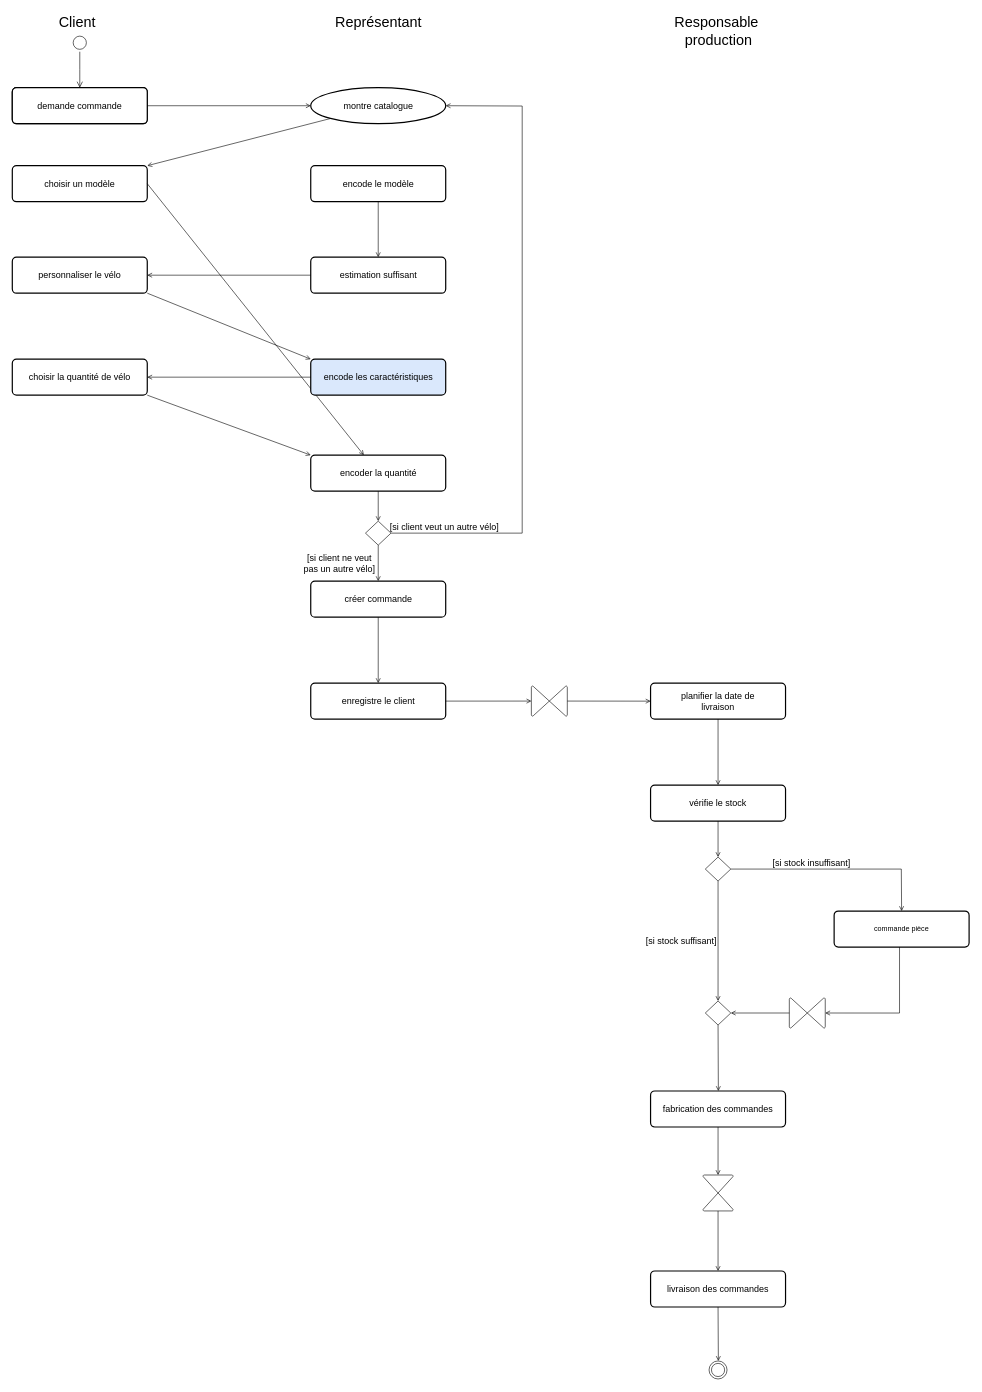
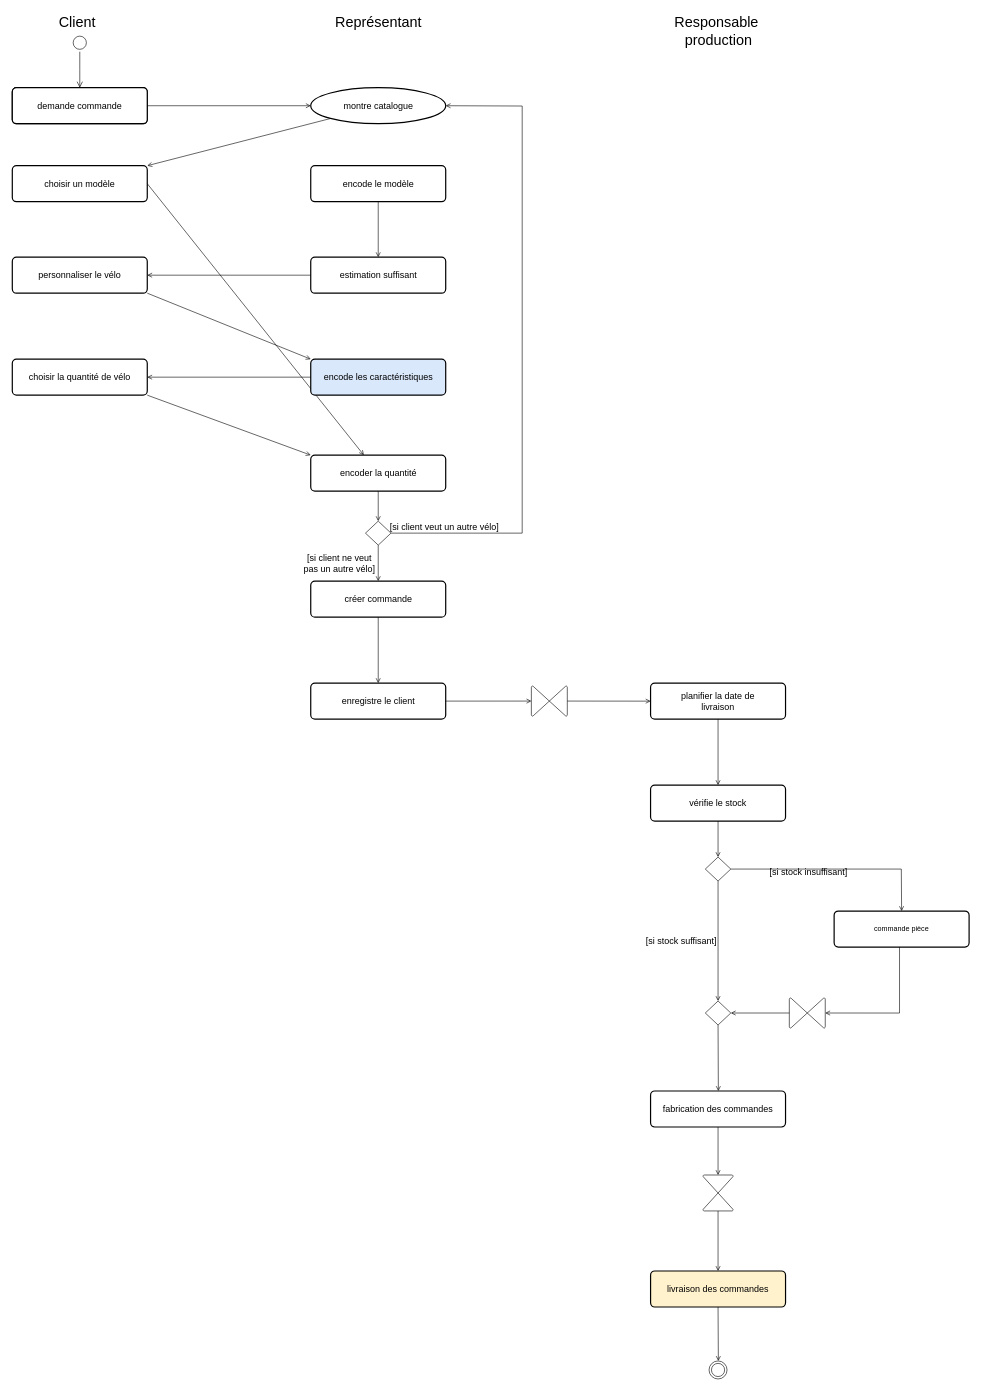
  <mxCell id="0" />
  <mxCell id="1" parent="0" />
  <mxCell id="2" value="" style="ellipse;html=1;shape=startState;" parent="1" vertex="1"><mxGeometry x="117.5" y="55.5" width="30" height="30" as="geometry" /></mxCell>
  <mxCell id="3" value="" style="edgeStyle=orthogonalEdgeStyle;html=1;verticalAlign=bottom;endArrow=open;endSize=8;rounded=0;" parent="1" source="2" edge="1"><mxGeometry relative="1" as="geometry"><mxPoint x="132.5" y="145.5" as="targetPoint" /></mxGeometry></mxCell>
  <mxCell id="4" value="demande commande" style="rounded=1;whiteSpace=wrap;html=1;absoluteArcSize=1;arcSize=14;strokeWidth=2;" parent="1" vertex="1"><mxGeometry x="20" y="145.5" width="225" height="60" as="geometry" /></mxCell>
  <mxCell id="5" value="&lt;font style=&quot;font-size: 15px&quot;&gt;demande commande&lt;/font&gt;" style="rounded=1;whiteSpace=wrap;html=1;absoluteArcSize=1;arcSize=14;strokeWidth=2;" parent="1" vertex="1"><mxGeometry x="20" y="145.5" width="225" height="60" as="geometry" /></mxCell>
  <mxCell id="6" value="&lt;span style=&quot;font-size: 15px&quot;&gt;choisir un modèle&lt;/span&gt;" style="rounded=1;whiteSpace=wrap;html=1;absoluteArcSize=1;arcSize=14;strokeWidth=2;" parent="1" vertex="1"><mxGeometry x="20" y="275.5" width="225" height="60" as="geometry" /></mxCell>
  <mxCell id="7" value="Client" style="text;html=1;align=center;verticalAlign=middle;resizable=0;points=[];autosize=1;strokeColor=none;fillColor=none;fontSize=24;" parent="1" vertex="1"><mxGeometry x="87.5" y="20.5" width="80" height="30" as="geometry" /></mxCell>
  <mxCell id="8" value="Représentant" style="text;html=1;align=center;verticalAlign=middle;resizable=0;points=[];autosize=1;strokeColor=none;fillColor=none;fontSize=24;" parent="1" vertex="1"><mxGeometry x="550" y="20.5" width="160" height="30" as="geometry" /></mxCell>
  <mxCell id="9" value="Responsable&amp;nbsp;&lt;br&gt;production" style="text;html=1;align=center;verticalAlign=middle;resizable=0;points=[];autosize=1;strokeColor=none;fillColor=none;fontSize=24;" parent="1" vertex="1"><mxGeometry x="1116.5" y="20.5" width="160" height="60" as="geometry" /></mxCell>
  <mxCell id="10" value="&lt;font style=&quot;font-size: 15px&quot;&gt;montre catalogue&lt;/font&gt;" style="ellipse;whiteSpace=wrap;html=1;absoluteArcSize=1;arcSize=14;strokeWidth=2;" parent="1" vertex="1"><mxGeometry x="517.5" y="145.5" width="225" height="60" as="geometry" /></mxCell>
  <mxCell id="11" value="&lt;font style=&quot;font-size: 15px&quot;&gt;encode le modèle&lt;/font&gt;" style="rounded=1;whiteSpace=wrap;html=1;absoluteArcSize=1;arcSize=14;strokeWidth=2;" parent="1" vertex="1"><mxGeometry x="517.5" y="275.5" width="225" height="60" as="geometry" /></mxCell>
  <mxCell id="12" value="" style="endArrow=open;html=1;rounded=0;fontSize=15;exitX=1;exitY=0.5;exitDx=0;exitDy=0;entryX=0;entryY=0.5;entryDx=0;entryDy=0;endFill=0;" parent="1" source="5" target="10" edge="1"><mxGeometry width="50" height="50" relative="1" as="geometry"><mxPoint x="540" y="218" as="sourcePoint" /><mxPoint x="670" y="176" as="targetPoint" /></mxGeometry></mxCell>
  <mxCell id="13" value="" style="endArrow=open;html=1;rounded=0;fontSize=15;exitX=0;exitY=1;exitDx=0;exitDy=0;entryX=1;entryY=0;entryDx=0;entryDy=0;endFill=0;" parent="1" source="10" target="6" edge="1"><mxGeometry width="50" height="50" relative="1" as="geometry"><mxPoint x="580" y="218" as="sourcePoint" /><mxPoint x="590" y="168" as="targetPoint" /></mxGeometry></mxCell>
  <mxCell id="14" value="" style="endArrow=open;html=1;rounded=0;fontSize=15;exitX=1;exitY=0.5;exitDx=0;exitDy=0;endFill=0;" parent="1" source="6" target="23" edge="1"><mxGeometry width="50" height="50" relative="1" as="geometry"><mxPoint x="540" y="218" as="sourcePoint" /><mxPoint x="540" y="306" as="targetPoint" /></mxGeometry></mxCell>
  <mxCell id="15" value="&lt;font style=&quot;font-size: 15px&quot;&gt;estimation suffisant&lt;/font&gt;" style="rounded=1;whiteSpace=wrap;html=1;absoluteArcSize=1;arcSize=14;strokeWidth=2;" parent="1" vertex="1"><mxGeometry x="517.5" y="428" width="225" height="60" as="geometry" /></mxCell>
  <mxCell id="16" value="" style="endArrow=open;html=1;rounded=0;fontSize=15;entryX=0.5;entryY=0;entryDx=0;entryDy=0;exitX=0.5;exitY=1;exitDx=0;exitDy=0;endFill=0;" parent="1" source="11" target="15" edge="1"><mxGeometry width="50" height="50" relative="1" as="geometry"><mxPoint x="430" y="398" as="sourcePoint" /><mxPoint x="430" y="158" as="targetPoint" /></mxGeometry></mxCell>
  <mxCell id="17" value="&lt;font style=&quot;font-size: 15px&quot;&gt;personnaliser le vélo&lt;/font&gt;" style="rounded=1;whiteSpace=wrap;html=1;absoluteArcSize=1;arcSize=14;strokeWidth=2;" parent="1" vertex="1"><mxGeometry x="20" y="428" width="225" height="60" as="geometry" /></mxCell>
  <mxCell id="18" value="&lt;font style=&quot;font-size: 15px&quot;&gt;encode les caractéristiques&lt;/font&gt;" style="rounded=1;whiteSpace=wrap;html=1;absoluteArcSize=1;arcSize=14;strokeWidth=2;fillColor=#dae8fc;" parent="1" vertex="1"><mxGeometry x="517.5" y="598" width="225" height="60" as="geometry" /></mxCell>
  <mxCell id="19" value="" style="endArrow=open;html=1;rounded=0;fontSize=15;exitX=0;exitY=0.5;exitDx=0;exitDy=0;entryX=1;entryY=0.5;entryDx=0;entryDy=0;endFill=0;" parent="1" source="15" target="17" edge="1"><mxGeometry width="50" height="50" relative="1" as="geometry"><mxPoint x="540" y="478" as="sourcePoint" /><mxPoint x="590" y="428" as="targetPoint" /></mxGeometry></mxCell>
  <mxCell id="20" value="" style="endArrow=open;html=1;rounded=0;fontSize=15;exitX=1;exitY=1;exitDx=0;exitDy=0;entryX=0;entryY=0;entryDx=0;entryDy=0;endFill=0;" parent="1" source="17" target="18" edge="1"><mxGeometry width="50" height="50" relative="1" as="geometry"><mxPoint x="540" y="478" as="sourcePoint" /><mxPoint x="590" y="428" as="targetPoint" /></mxGeometry></mxCell>
  <mxCell id="21" value="&lt;font style=&quot;font-size: 15px&quot;&gt;choisir la quantité de vélo&lt;/font&gt;" style="rounded=1;whiteSpace=wrap;html=1;absoluteArcSize=1;arcSize=14;strokeWidth=2;" parent="1" vertex="1"><mxGeometry x="20" y="598" width="225" height="60" as="geometry" /></mxCell>
  <mxCell id="22" value="" style="endArrow=open;html=1;rounded=0;fontSize=15;exitX=0;exitY=0.5;exitDx=0;exitDy=0;entryX=1;entryY=0.5;entryDx=0;entryDy=0;endFill=0;" parent="1" source="18" target="21" edge="1"><mxGeometry width="50" height="50" relative="1" as="geometry"><mxPoint x="540" y="608" as="sourcePoint" /><mxPoint x="590" y="558" as="targetPoint" /></mxGeometry></mxCell>
  <mxCell id="23" value="&lt;font style=&quot;font-size: 15px&quot;&gt;encoder la quantité&lt;/font&gt;" style="rounded=1;whiteSpace=wrap;html=1;absoluteArcSize=1;arcSize=14;strokeWidth=2;" parent="1" vertex="1"><mxGeometry x="517.5" y="758" width="225" height="60" as="geometry" /></mxCell>
  <mxCell id="24" value="" style="endArrow=open;html=1;rounded=0;fontSize=15;exitX=1;exitY=1;exitDx=0;exitDy=0;entryX=0;entryY=0;entryDx=0;entryDy=0;endFill=0;" parent="1" source="21" target="23" edge="1"><mxGeometry width="50" height="50" relative="1" as="geometry"><mxPoint x="540" y="718" as="sourcePoint" /><mxPoint x="550" y="728" as="targetPoint" /></mxGeometry></mxCell>
  <mxCell id="25" value="" style="rhombus;whiteSpace=wrap;html=1;fontSize=15;" parent="1" vertex="1"><mxGeometry x="608.75" y="868" width="42.5" height="40" as="geometry" /></mxCell>
  <mxCell id="26" value="" style="endArrow=open;html=1;rounded=0;fontSize=15;exitX=0.5;exitY=1;exitDx=0;exitDy=0;endFill=0;" parent="1" source="23" edge="1"><mxGeometry width="50" height="50" relative="1" as="geometry"><mxPoint x="380" y="578" as="sourcePoint" /><mxPoint x="630" y="868" as="targetPoint" /></mxGeometry></mxCell>
  <mxCell id="27" value="" style="endArrow=open;html=1;rounded=0;fontSize=15;exitX=0.5;exitY=1;exitDx=0;exitDy=0;endFill=0;" parent="1" source="25" edge="1"><mxGeometry width="50" height="50" relative="1" as="geometry"><mxPoint x="380" y="1008" as="sourcePoint" /><mxPoint x="630" y="968" as="targetPoint" /></mxGeometry></mxCell>
  <mxCell id="28" value="&lt;font style=&quot;font-size: 15px&quot;&gt;créer commande&lt;/font&gt;" style="rounded=1;whiteSpace=wrap;html=1;absoluteArcSize=1;arcSize=14;strokeWidth=2;" parent="1" vertex="1"><mxGeometry x="517.5" y="968" width="225" height="60" as="geometry" /></mxCell>
  <mxCell id="29" value="" style="endArrow=open;html=1;rounded=0;fontSize=15;entryX=1;entryY=0.5;entryDx=0;entryDy=0;exitX=1;exitY=0.5;exitDx=0;exitDy=0;endFill=0;" parent="1" source="25" target="10" edge="1"><mxGeometry width="50" height="50" relative="1" as="geometry"><mxPoint x="870" y="638" as="sourcePoint" /><mxPoint x="430" y="458" as="targetPoint" /><Array as="points"><mxPoint x="870" y="888" /><mxPoint x="870" y="176" /></Array></mxGeometry></mxCell>
  <mxCell id="30" value="[si client ne veut &lt;br&gt;pas un autre vélo]" style="text;html=1;align=center;verticalAlign=middle;resizable=0;points=[];autosize=1;strokeColor=none;fillColor=none;fontSize=15;" parent="1" vertex="1"><mxGeometry x="500" y="918" width="130" height="40" as="geometry" /></mxCell>
  <mxCell id="31" value="[si client veut un autre vélo]" style="text;html=1;align=center;verticalAlign=middle;resizable=0;points=[];autosize=1;strokeColor=none;fillColor=none;fontSize=15;" parent="1" vertex="1"><mxGeometry x="640" y="868" width="200" height="20" as="geometry" /></mxCell>
  <mxCell id="32" value="&lt;font style=&quot;font-size: 15px&quot;&gt;enregistre le client&lt;/font&gt;" style="rounded=1;whiteSpace=wrap;html=1;absoluteArcSize=1;arcSize=14;strokeWidth=2;" parent="1" vertex="1"><mxGeometry x="517.5" y="1138" width="225" height="60" as="geometry" /></mxCell>
  <mxCell id="33" value="" style="endArrow=open;html=1;rounded=0;fontSize=15;entryX=0.5;entryY=0;entryDx=0;entryDy=0;exitX=0.5;exitY=1;exitDx=0;exitDy=0;endFill=0;" parent="1" source="28" target="32" edge="1"><mxGeometry width="50" height="50" relative="1" as="geometry"><mxPoint x="540" y="1148" as="sourcePoint" /><mxPoint x="590" y="1098" as="targetPoint" /></mxGeometry></mxCell>
  <mxCell id="34" value="" style="verticalLabelPosition=bottom;verticalAlign=top;html=1;shape=mxgraph.flowchart.collate;fontSize=15;rotation=90;" parent="1" vertex="1"><mxGeometry x="890" y="1138" width="50.53" height="59.91" as="geometry" /></mxCell>
  <mxCell id="35" value="&lt;font style=&quot;font-size: 15px&quot;&gt;planifier la date de &lt;br&gt;livraison&lt;/font&gt;" style="rounded=1;whiteSpace=wrap;html=1;absoluteArcSize=1;arcSize=14;strokeWidth=2;" parent="1" vertex="1"><mxGeometry x="1084" y="1138.09" width="225" height="60" as="geometry" /></mxCell>
  <mxCell id="36" value="" style="endArrow=open;html=1;rounded=0;fontSize=15;exitX=1;exitY=0.5;exitDx=0;exitDy=0;entryX=0.5;entryY=1;entryDx=0;entryDy=0;entryPerimeter=0;endFill=0;" parent="1" source="32" target="34" edge="1"><mxGeometry width="50" height="50" relative="1" as="geometry"><mxPoint x="920" y="1098" as="sourcePoint" /><mxPoint x="880" y="1168" as="targetPoint" /></mxGeometry></mxCell>
  <mxCell id="37" value="" style="endArrow=open;html=1;rounded=0;fontSize=15;entryX=0;entryY=0.5;entryDx=0;entryDy=0;exitX=0.5;exitY=0;exitDx=0;exitDy=0;exitPerimeter=0;endFill=0;" parent="1" source="34" target="35" edge="1"><mxGeometry width="50" height="50" relative="1" as="geometry"><mxPoint x="1080" y="1098" as="sourcePoint" /><mxPoint x="1130" y="1048" as="targetPoint" /></mxGeometry></mxCell>
  <mxCell id="38" value="&lt;font style=&quot;font-size: 15px&quot;&gt;vérifie le stock&lt;/font&gt;" style="rounded=1;whiteSpace=wrap;html=1;absoluteArcSize=1;arcSize=14;strokeWidth=2;" parent="1" vertex="1"><mxGeometry x="1084" y="1308" width="225" height="60" as="geometry" /></mxCell>
  <mxCell id="39" value="" style="endArrow=open;html=1;rounded=0;fontSize=15;entryX=0.5;entryY=0;entryDx=0;entryDy=0;endFill=0;exitX=0.5;exitY=1;exitDx=0;exitDy=0;" parent="1" source="35" target="38" edge="1"><mxGeometry width="50" height="50" relative="1" as="geometry"><mxPoint x="920" y="1318" as="sourcePoint" /><mxPoint x="750" y="768" as="targetPoint" /></mxGeometry></mxCell>
  <mxCell id="40" value="" style="rhombus;whiteSpace=wrap;html=1;fontSize=15;" parent="1" vertex="1"><mxGeometry x="1175.25" y="1428" width="42.5" height="40" as="geometry" /></mxCell>
  <mxCell id="41" value="" style="endArrow=open;html=1;rounded=0;fontSize=15;entryX=0.5;entryY=0;entryDx=0;entryDy=0;exitX=0.5;exitY=1;exitDx=0;exitDy=0;endFill=0;" parent="1" source="38" target="40" edge="1"><mxGeometry width="50" height="50" relative="1" as="geometry"><mxPoint x="760" y="1508" as="sourcePoint" /><mxPoint x="810" y="1458" as="targetPoint" /></mxGeometry></mxCell>
  <mxCell id="42" value="commande pièce" style="rounded=1;whiteSpace=wrap;html=1;absoluteArcSize=1;arcSize=14;strokeWidth=2;" parent="1" vertex="1"><mxGeometry x="1390" y="1518" width="225" height="60" as="geometry" /></mxCell>
  <mxCell id="43" value="" style="endArrow=open;html=1;rounded=0;fontSize=15;exitX=1;exitY=0.5;exitDx=0;exitDy=0;entryX=0.5;entryY=0;entryDx=0;entryDy=0;endFill=0;" parent="1" source="40" target="42" edge="1"><mxGeometry width="50" height="50" relative="1" as="geometry"><mxPoint x="1220" y="1448" as="sourcePoint" /><mxPoint x="1500" y="1498" as="targetPoint" /><Array as="points"><mxPoint x="1502" y="1448" /></Array></mxGeometry></mxCell>
  <mxCell id="44" value="" style="verticalLabelPosition=bottom;verticalAlign=top;html=1;shape=mxgraph.flowchart.collate;fontSize=15;rotation=90;" parent="1" vertex="1"><mxGeometry x="1320" y="1658" width="50.53" height="59.91" as="geometry" /></mxCell>
  <mxCell id="45" value="" style="endArrow=open;html=1;rounded=0;fontSize=15;entryX=0.5;entryY=0;entryDx=0;entryDy=0;entryPerimeter=0;endFill=0;" parent="1" target="44" edge="1"><mxGeometry width="50" height="50" relative="1" as="geometry"><mxPoint x="1499" y="1578" as="sourcePoint" /><mxPoint x="1110" y="1478" as="targetPoint" /><Array as="points"><mxPoint x="1499" y="1688" /></Array></mxGeometry></mxCell>
  <mxCell id="46" value="" style="rhombus;whiteSpace=wrap;html=1;fontSize=15;" parent="1" vertex="1"><mxGeometry x="1175.25" y="1667.95" width="42.5" height="40" as="geometry" /></mxCell>
  <mxCell id="47" value="" style="endArrow=open;html=1;rounded=0;fontSize=15;entryX=1;entryY=0.5;entryDx=0;entryDy=0;exitX=0.5;exitY=1;exitDx=0;exitDy=0;exitPerimeter=0;endFill=0;" parent="1" source="44" target="46" edge="1"><mxGeometry width="50" height="50" relative="1" as="geometry"><mxPoint x="1310" y="1688" as="sourcePoint" /><mxPoint x="1110" y="1478" as="targetPoint" /></mxGeometry></mxCell>
  <mxCell id="48" value="" style="endArrow=open;html=1;rounded=0;fontSize=15;entryX=0.5;entryY=0;entryDx=0;entryDy=0;exitX=0.5;exitY=1;exitDx=0;exitDy=0;endFill=0;" parent="1" source="40" target="46" edge="1"><mxGeometry width="50" height="50" relative="1" as="geometry"><mxPoint x="1060" y="1528" as="sourcePoint" /><mxPoint x="1110" y="1478" as="targetPoint" /></mxGeometry></mxCell>
  <mxCell id="49" value="" style="endArrow=open;html=1;rounded=0;fontSize=15;exitX=0.5;exitY=1;exitDx=0;exitDy=0;endFill=0;" parent="1" source="46" edge="1"><mxGeometry width="50" height="50" relative="1" as="geometry"><mxPoint x="1060" y="1938" as="sourcePoint" /><mxPoint x="1197" y="1818" as="targetPoint" /></mxGeometry></mxCell>
  <mxCell id="50" value="&lt;font style=&quot;font-size: 15px&quot;&gt;fabrication des commandes&lt;/font&gt;" style="rounded=1;whiteSpace=wrap;html=1;absoluteArcSize=1;arcSize=14;strokeWidth=2;" parent="1" vertex="1"><mxGeometry x="1084" y="1818" width="225" height="60" as="geometry" /></mxCell>
- <mxCell id="51" value="&lt;font style=&quot;font-size: 15px&quot;&gt;livraison des commandes&lt;/font&gt;" style="rounded=1;whiteSpace=wrap;html=1;absoluteArcSize=1;arcSize=14;strokeWidth=2;" parent="1" vertex="1"><mxGeometry x="1084.01" y="2118" width="225" height="60" as="geometry" /></mxCell>
+ <mxCell id="51" value="&lt;font style=&quot;font-size: 15px&quot;&gt;livraison des commandes&lt;/font&gt;" style="rounded=1;whiteSpace=wrap;html=1;absoluteArcSize=1;arcSize=14;strokeWidth=2;fillColor=#fff2cc;" parent="1" vertex="1"><mxGeometry x="1084.01" y="2118" width="225" height="60" as="geometry" /></mxCell>
  <mxCell id="52" value="" style="verticalLabelPosition=bottom;verticalAlign=top;html=1;shape=mxgraph.flowchart.collate;fontSize=15;rotation=0;" parent="1" vertex="1"><mxGeometry x="1171.24" y="1958" width="50.53" height="59.91" as="geometry" /></mxCell>
  <mxCell id="53" value="" style="endArrow=open;html=1;rounded=0;fontSize=16;entryX=0.5;entryY=0;entryDx=0;entryDy=0;entryPerimeter=0;exitX=0.5;exitY=1;exitDx=0;exitDy=0;endFill=0;" parent="1" source="50" target="52" edge="1"><mxGeometry width="50" height="50" relative="1" as="geometry"><mxPoint x="1060" y="1988" as="sourcePoint" /><mxPoint x="1110" y="1938" as="targetPoint" /></mxGeometry></mxCell>
  <mxCell id="54" value="" style="endArrow=open;html=1;rounded=0;fontSize=16;entryX=0.5;entryY=0;entryDx=0;entryDy=0;exitX=0.5;exitY=1;exitDx=0;exitDy=0;exitPerimeter=0;endFill=0;" parent="1" source="52" target="51" edge="1"><mxGeometry width="50" height="50" relative="1" as="geometry"><mxPoint x="1060" y="1988" as="sourcePoint" /><mxPoint x="1110" y="1938" as="targetPoint" /></mxGeometry></mxCell>
  <mxCell id="55" value="" style="endArrow=open;html=1;rounded=0;fontSize=15;exitX=0.5;exitY=1;exitDx=0;exitDy=0;endFill=0;" parent="1" source="51" edge="1"><mxGeometry width="50" height="50" relative="1" as="geometry"><mxPoint x="1060" y="1988" as="sourcePoint" /><mxPoint x="1197" y="2268" as="targetPoint" /></mxGeometry></mxCell>
  <mxCell id="56" value="" style="ellipse;html=1;shape=endState;fontSize=15;" parent="1" vertex="1"><mxGeometry x="1181.5" y="2268" width="30" height="30" as="geometry" /></mxCell>
- <mxCell id="57" value="&lt;font style=&quot;font-size: 15px&quot;&gt;[si stock insuffisant]&lt;/font&gt;" style="text;html=1;align=center;verticalAlign=middle;resizable=0;points=[];autosize=1;strokeColor=none;fillColor=none;fontSize=15;" parent="1" vertex="1"><mxGeometry x="1276.5" y="1428" width="150" height="20" as="geometry" /></mxCell>
+ <mxCell id="57" value="&lt;font style=&quot;font-size: 15px&quot;&gt;[si stock insuffisant]&lt;/font&gt;" style="text;html=1;align=center;verticalAlign=middle;resizable=0;points=[];autosize=1;strokeColor=none;fillColor=none;fontSize=15;" parent="1" vertex="1"><mxGeometry x="1271.5" y="1443" width="150" height="20" as="geometry" /></mxCell>
  <mxCell id="58" value="[si stock suffisant]" style="text;html=1;align=center;verticalAlign=middle;resizable=0;points=[];autosize=1;strokeColor=none;fillColor=none;fontSize=15;" parent="1" vertex="1"><mxGeometry x="1070" y="1558" width="130" height="20" as="geometry" /></mxCell>
